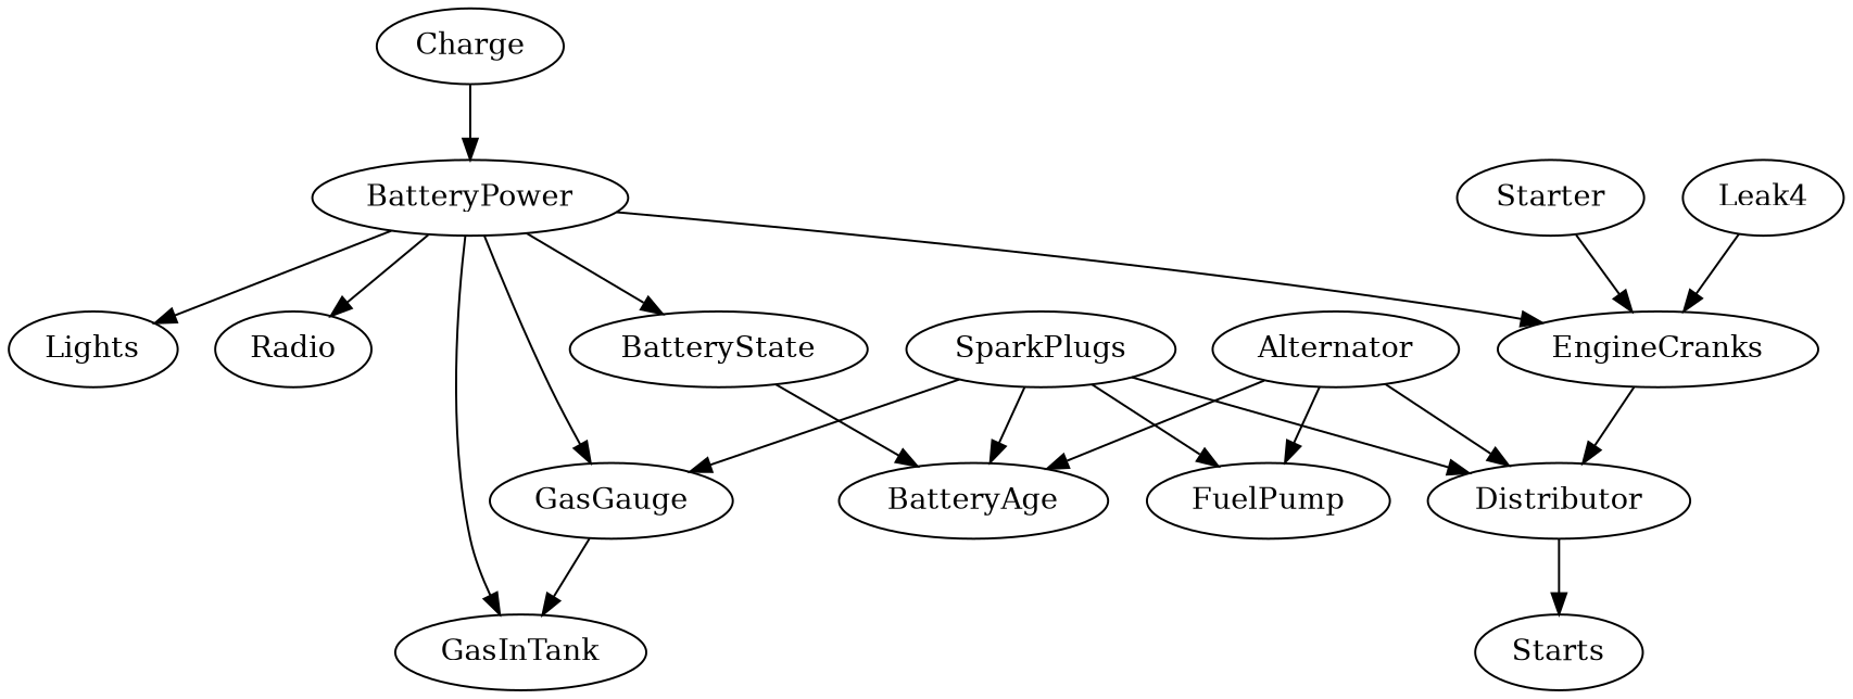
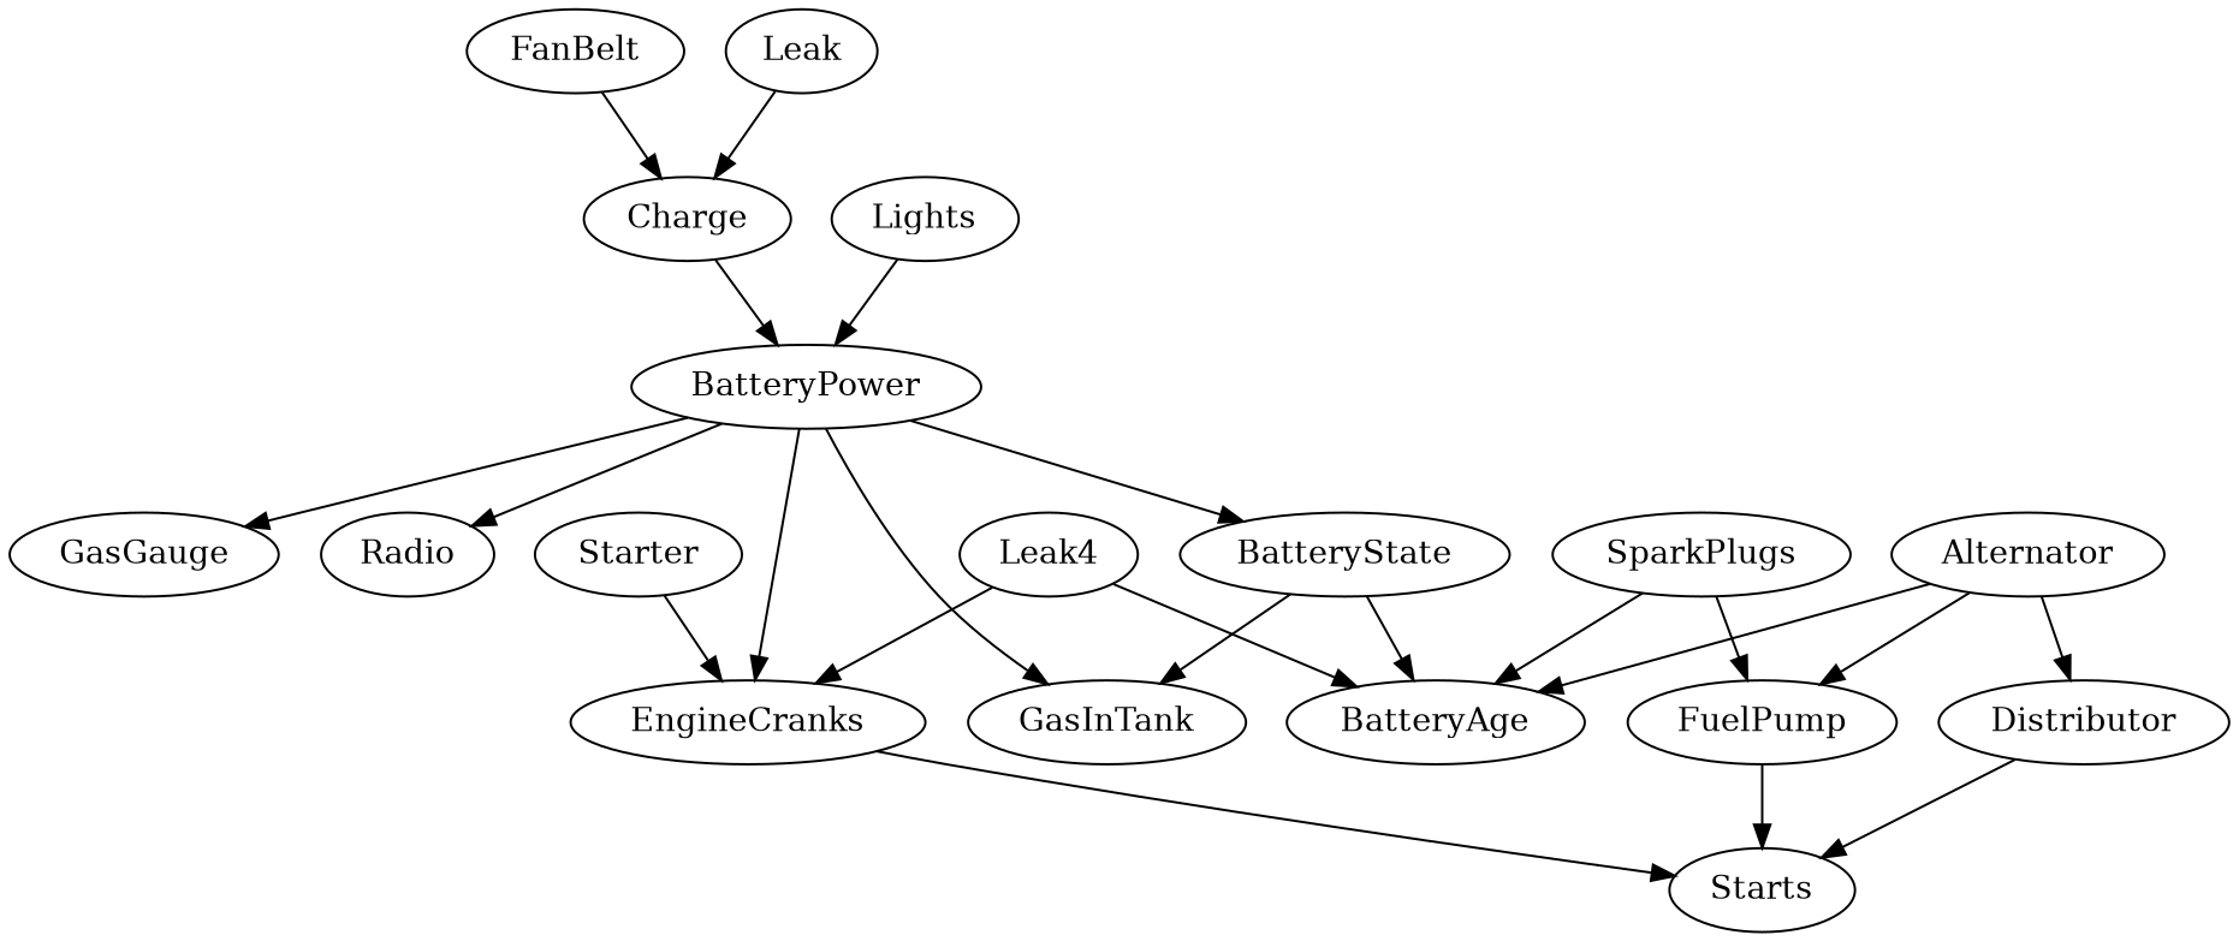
  digraph {
+   FanBelt
    Charge
    BatteryPower
    BatteryState
    EngineCranks
    GasGauge
    GasInTank
    Lights
    Radio
+   Leak
    BatteryAge
    n12 [label=Leak4]
    Starts
    Alternator
    FuelPump
    Distributor
    SparkPlugs
    Starter
+   FanBelt -> Charge
    Charge -> BatteryPower
    BatteryPower -> BatteryState
    BatteryPower -> EngineCranks
    BatteryPower -> GasGauge
    BatteryPower -> GasInTank
-   BatteryPower -> Lights
+   Lights -> BatteryPower
    BatteryPower -> Radio
    BatteryState -> BatteryAge
-   EngineCranks -> Distributor
-   GasGauge -> GasInTank
+   EngineCranks -> Starts
+   BatteryState -> GasInTank
+   Leak -> Charge
    n12 -> EngineCranks
+   n12 -> BatteryAge
    Alternator -> BatteryAge
    Alternator -> FuelPump
    Alternator -> Distributor
+   FuelPump -> Starts
    Distributor -> Starts
-   SparkPlugs -> GasGauge
    SparkPlugs -> BatteryAge
    SparkPlugs -> FuelPump
-   SparkPlugs -> Distributor
    Starter -> EngineCranks
  }
